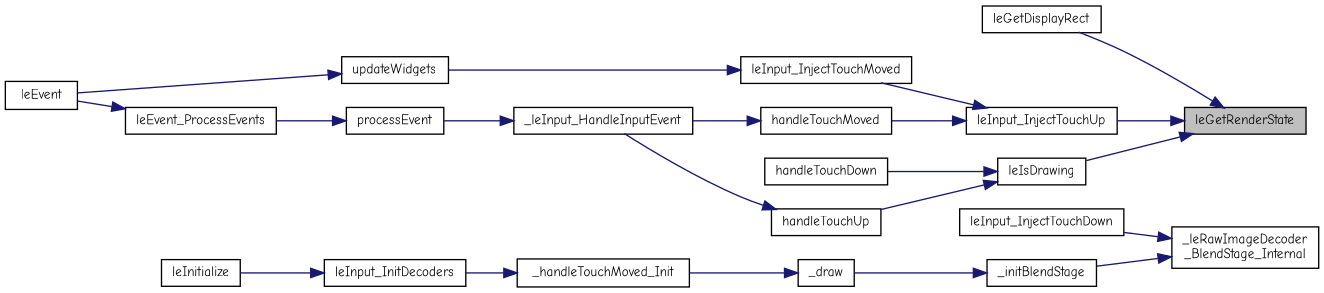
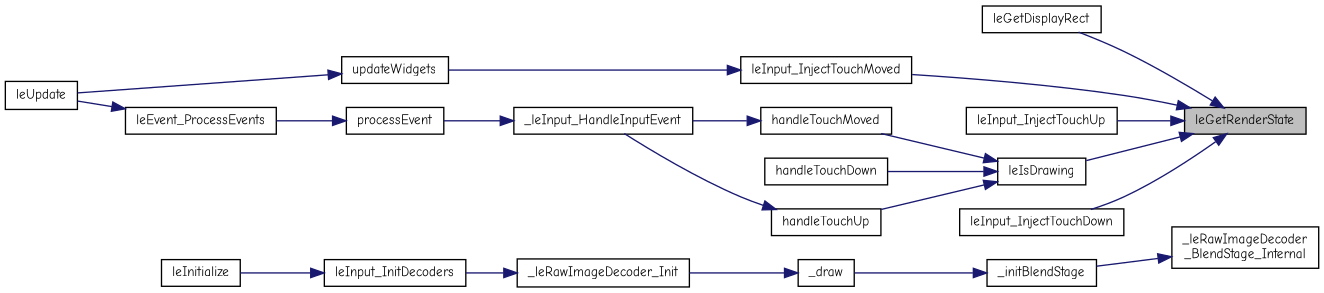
  digraph {
    fontname="Comic Neue"
    rankdir=RL
    node [color=black fillcolor=white fontname="Comic Neue" fontsize=10 shape=record style=filled]
    edge [color=midnightblue dir=back fontname="Comic Neue" fontsize=10 labelfontname=Helvetica labelfontsize=10 style=solid]
    n1 [fillcolor=grey75 fontcolor=black height=0.2 label=leGetRenderState width=0.4]
    n2 [height=0.2 label=leGetDisplayRect width=0.4]
    n3 [height=0.2 label=leInput_InjectTouchDown width=0.4]
    n4 [height=0.2 label=leInput_InjectTouchMoved width=0.4]
    n5 [height=0.2 label=leInput_InjectTouchUp width=0.4]
    n6 [height=0.2 label=leIsDrawing width=0.4]
    n7 [height=0.2 label="_leRawImageDecoder\l_BlendStage_Internal" width=0.4]
    n8 [height=0.2 label=_initBlendStage width=0.4]
    n9 [height=0.2 label=updateWidgets width=0.4]
    n10 [height=0.2 label=handleTouchDown width=0.4]
    n11 [height=0.2 label=handleTouchMoved width=0.4]
    n12 [height=0.2 label=handleTouchUp width=0.4]
    n13 [height=0.2 label=_draw width=0.4]
-   n14 [height=0.2 label=_handleTouchMoved_Init width=0.4]
+   n14 [height=0.2 label=_leRawImageDecoder_Init width=0.4]
    n15 [height=0.2 label=leInput_InitDecoders width=0.4]
    n16 [height=0.2 label=leInitialize width=0.4]
    n17 [height=0.2 label=_leInput_HandleInputEvent width=0.4]
-   n18 [height=0.2 label=leEvent width=0.4]
+   n18 [height=0.2 label=leUpdate width=0.4]
    n19 [height=0.2 label=processEvent width=0.4]
    n20 [height=0.2 label=leEvent_ProcessEvents width=0.4]
    n1 -> n2
-   n7 -> n3
-   n5 -> n4
+   n1 -> n3
+   n1 -> n4
    n1 -> n5
    n1 -> n6
    n4 -> n9
    n6 -> n10
-   n5 -> n11
+   n6 -> n11
    n6 -> n12
    n7 -> n8
    n8 -> n13
    n9 -> n18
    n11 -> n17
    n12 -> n17
    n13 -> n14
    n14 -> n15
    n15 -> n16
    n17 -> n19
    n19 -> n20
    n20 -> n18
  }
